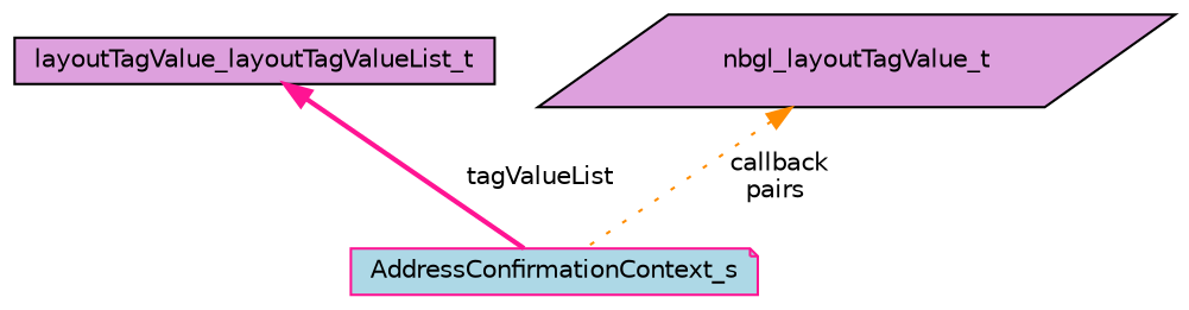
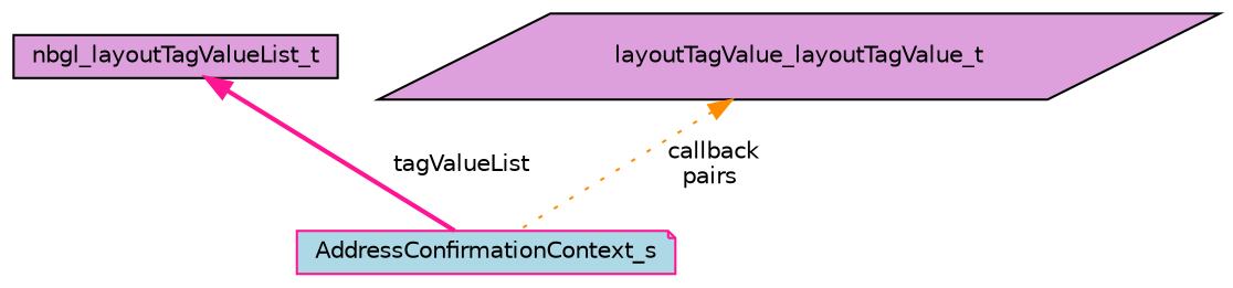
  digraph {
    node [color=black fillcolor=plum fontname=Helvetica fontsize=10 style=filled]
    edge [dir=back fontname=Helvetica fontsize=10 labelfontname=Helvetica labelfontsize=10]
    n1 [color=deeppink fillcolor=lightblue fontcolor=black height=0.2 label=AddressConfirmationContext_s shape=note width=0.4]
-   n2 [height=0.2 label=layoutTagValue_layoutTagValueList_t shape=box width=0.4]
-   n3 [height=0.2 label=nbgl_layoutTagValue_t shape=parallelogram width=0.4]
+   n2 [height=0.2 label=nbgl_layoutTagValueList_t shape=box width=0.4]
+   n3 [height=0.2 label=layoutTagValue_layoutTagValue_t shape=parallelogram width=0.4]
    n2 -> n1 [color=deeppink label=" tagValueList" style=bold]
    n3 -> n1 [color=darkorange label=" callback\npairs" style=dotted]
  }
